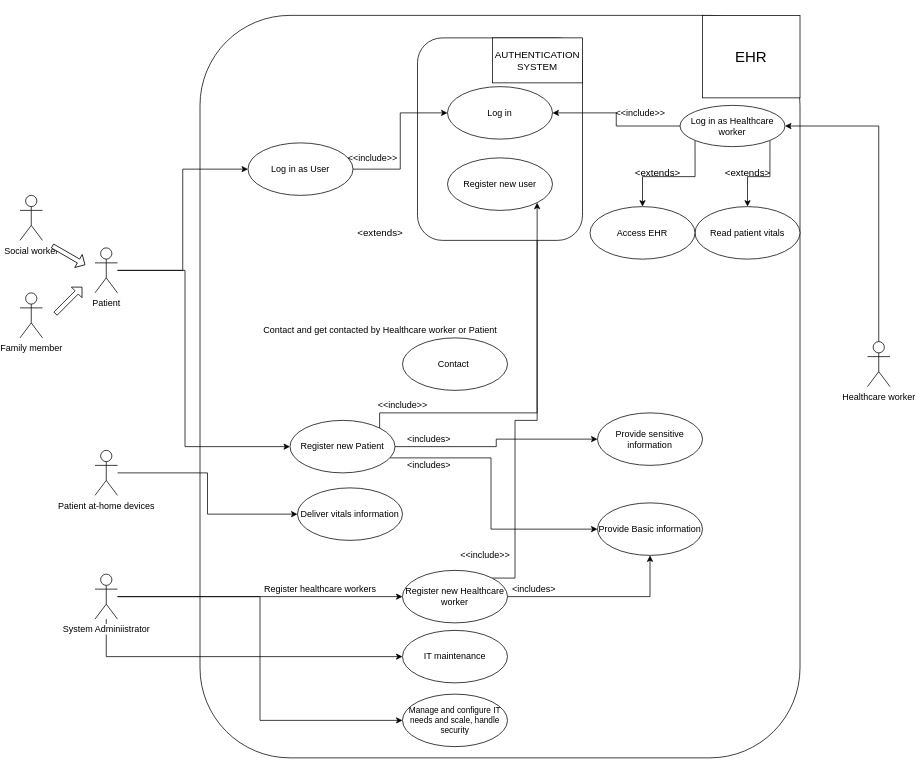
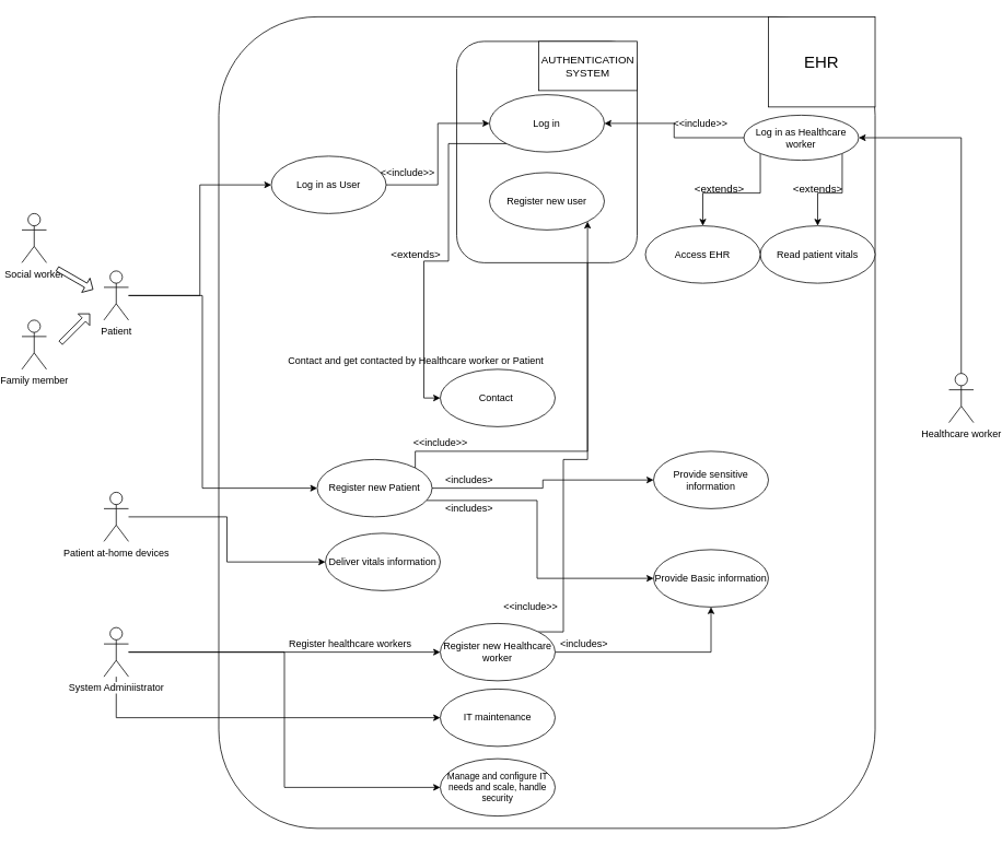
  <mxCell id="0" />
  <mxCell id="1" parent="0" />
  <mxCell id="2" value="" style="rounded=1;whiteSpace=wrap;html=1;" parent="1" vertex="1"><mxGeometry x="260" y="20" width="800" height="990" as="geometry" /></mxCell>
  <mxCell id="3" style="edgeStyle=orthogonalEdgeStyle;rounded=0;orthogonalLoop=1;jettySize=auto;html=1;entryX=0;entryY=0.5;entryDx=0;entryDy=0;" parent="1" source="4" target="13" edge="1"><mxGeometry relative="1" as="geometry"><Array as="points"><mxPoint x="240" y="360" /><mxPoint x="240" y="595" /></Array></mxGeometry></mxCell>
  <mxCell id="4" value="Patient&lt;br&gt;" style="shape=umlActor;verticalLabelPosition=bottom;labelBackgroundColor=#ffffff;verticalAlign=top;html=1;" parent="1" vertex="1"><mxGeometry x="120" y="330" width="30" height="60" as="geometry" /></mxCell>
  <mxCell id="5" value="Healthcare worker" style="shape=umlActor;verticalLabelPosition=bottom;labelBackgroundColor=#ffffff;verticalAlign=top;html=1;" parent="1" vertex="1"><mxGeometry x="1150" y="455" width="30" height="60" as="geometry" /></mxCell>
  <mxCell id="6" style="edgeStyle=orthogonalEdgeStyle;rounded=0;orthogonalLoop=1;jettySize=auto;html=1;entryX=0;entryY=0.5;entryDx=0;entryDy=0;" parent="1" source="9" target="17" edge="1"><mxGeometry relative="1" as="geometry" /></mxCell>
  <mxCell id="7" style="edgeStyle=orthogonalEdgeStyle;rounded=0;orthogonalLoop=1;jettySize=auto;html=1;" parent="1" source="9" target="23" edge="1"><mxGeometry relative="1" as="geometry"><Array as="points"><mxPoint x="135" y="875" /></Array></mxGeometry></mxCell>
  <mxCell id="8" style="edgeStyle=orthogonalEdgeStyle;rounded=0;orthogonalLoop=1;jettySize=auto;html=1;entryX=0;entryY=0.5;entryDx=0;entryDy=0;" parent="1" source="9" target="24" edge="1"><mxGeometry relative="1" as="geometry" /></mxCell>
  <mxCell id="9" value="System Adminiistrator" style="shape=umlActor;verticalLabelPosition=bottom;labelBackgroundColor=#ffffff;verticalAlign=top;html=1;" parent="1" vertex="1"><mxGeometry x="120" y="765" width="30" height="60" as="geometry" /></mxCell>
  <mxCell id="10" value="Contact&amp;nbsp;" style="ellipse;whiteSpace=wrap;html=1;" parent="1" vertex="1"><mxGeometry x="530" y="450" width="140" height="70" as="geometry" /></mxCell>
  <mxCell id="11" style="edgeStyle=orthogonalEdgeStyle;rounded=0;orthogonalLoop=1;jettySize=auto;html=1;entryX=0;entryY=0.5;entryDx=0;entryDy=0;" parent="1" source="13" target="26" edge="1"><mxGeometry relative="1" as="geometry"><Array as="points"><mxPoint x="648" y="610" /><mxPoint x="648" y="705" /></Array></mxGeometry></mxCell>
  <mxCell id="12" style="edgeStyle=orthogonalEdgeStyle;rounded=0;orthogonalLoop=1;jettySize=auto;html=1;entryX=0;entryY=0.5;entryDx=0;entryDy=0;" parent="1" source="13" target="27" edge="1"><mxGeometry relative="1" as="geometry" /></mxCell>
  <mxCell id="13" value="Register new Patient" style="ellipse;whiteSpace=wrap;html=1;" parent="1" vertex="1"><mxGeometry x="380" y="560" width="140" height="70" as="geometry" /></mxCell>
  <mxCell id="14" value="Contact and get contacted by Healthcare worker or Patient" style="text;html=1;align=center;verticalAlign=middle;resizable=0;points=[];autosize=1;" parent="1" vertex="1"><mxGeometry x="335" y="430" width="330" height="20" as="geometry" /></mxCell>
  <mxCell id="15" style="edgeStyle=orthogonalEdgeStyle;rounded=0;orthogonalLoop=1;jettySize=auto;html=1;exitX=1;exitY=0;exitDx=0;exitDy=0;entryX=1;entryY=1;entryDx=0;entryDy=0;" parent="1" source="17" target="51" edge="1"><mxGeometry relative="1" as="geometry"><Array as="points"><mxPoint x="680" y="771" /><mxPoint x="680" y="560" /><mxPoint x="710" y="560" /></Array></mxGeometry></mxCell>
  <mxCell id="16" style="edgeStyle=orthogonalEdgeStyle;rounded=0;orthogonalLoop=1;jettySize=auto;html=1;exitX=1;exitY=0.5;exitDx=0;exitDy=0;entryX=0.5;entryY=1;entryDx=0;entryDy=0;" edge="1" parent="1" source="17" target="26"><mxGeometry relative="1" as="geometry" /></mxCell>
  <mxCell id="17" value="Register new Healthcare worker" style="ellipse;whiteSpace=wrap;html=1;" parent="1" vertex="1"><mxGeometry x="530" y="760" width="140" height="70" as="geometry" /></mxCell>
  <mxCell id="18" value="Register healthcare workers" style="text;html=1;align=center;verticalAlign=middle;resizable=0;points=[];autosize=1;" parent="1" vertex="1"><mxGeometry x="340" y="775" width="160" height="20" as="geometry" /></mxCell>
  <mxCell id="19" value="Read patient vitals" style="ellipse;whiteSpace=wrap;html=1;" parent="1" vertex="1"><mxGeometry x="920" y="275" width="140" height="70" as="geometry" /></mxCell>
  <mxCell id="20" style="edgeStyle=orthogonalEdgeStyle;rounded=0;orthogonalLoop=1;jettySize=auto;html=1;entryX=0;entryY=0.5;entryDx=0;entryDy=0;" parent="1" source="21" target="22" edge="1"><mxGeometry relative="1" as="geometry" /></mxCell>
  <mxCell id="21" value="Patient at-home devices" style="shape=umlActor;verticalLabelPosition=bottom;labelBackgroundColor=#ffffff;verticalAlign=top;html=1;" parent="1" vertex="1"><mxGeometry x="120" y="600" width="30" height="60" as="geometry" /></mxCell>
  <mxCell id="22" value="Deliver vitals information" style="ellipse;whiteSpace=wrap;html=1;" parent="1" vertex="1"><mxGeometry x="390" y="650" width="140" height="70" as="geometry" /></mxCell>
  <mxCell id="23" value="IT maintenance" style="ellipse;whiteSpace=wrap;html=1;" parent="1" vertex="1"><mxGeometry x="530" y="840" width="140" height="70" as="geometry" /></mxCell>
  <mxCell id="24" value="Manage and configure IT needs and scale, handle security" style="ellipse;whiteSpace=wrap;html=1;fontSize=11;" parent="1" vertex="1"><mxGeometry x="530" y="925" width="140" height="70" as="geometry" /></mxCell>
  <mxCell id="25" value="&lt;font style=&quot;font-size: 20px&quot;&gt;EHR&lt;/font&gt;" style="rounded=0;whiteSpace=wrap;html=1;" parent="1" vertex="1"><mxGeometry x="930" y="20" width="130" height="110" as="geometry" /></mxCell>
  <mxCell id="26" value="Provide Basic information" style="ellipse;whiteSpace=wrap;html=1;" parent="1" vertex="1"><mxGeometry x="790" y="670" width="140" height="70" as="geometry" /></mxCell>
  <mxCell id="27" value="Provide sensitive information" style="ellipse;whiteSpace=wrap;html=1;" parent="1" vertex="1"><mxGeometry x="790" y="550" width="140" height="70" as="geometry" /></mxCell>
  <mxCell id="28" value="&amp;lt;includes&amp;gt;" style="text;html=1;align=center;verticalAlign=middle;resizable=0;points=[];autosize=1;rotation=0;" parent="1" vertex="1"><mxGeometry x="530" y="575" width="70" height="20" as="geometry" /></mxCell>
  <mxCell id="29" value="&amp;lt;includes&amp;gt;" style="text;html=1;align=center;verticalAlign=middle;resizable=0;points=[];autosize=1;rotation=0;" parent="1" vertex="1"><mxGeometry x="670" y="775" width="70" height="20" as="geometry" /></mxCell>
  <mxCell id="30" value="" style="rounded=1;whiteSpace=wrap;html=1;" parent="1" vertex="1"><mxGeometry x="550" y="50" width="220" height="270" as="geometry" /></mxCell>
  <mxCell id="31" value="&lt;font style=&quot;font-size: 13px&quot;&gt;AUTHENTICATION&lt;br style=&quot;font-size: 13px&quot;&gt;SYSTEM&lt;br style=&quot;font-size: 13px&quot;&gt;&lt;/font&gt;" style="rounded=0;whiteSpace=wrap;html=1;fontSize=13;" parent="1" vertex="1"><mxGeometry x="650" y="50" width="120" height="60" as="geometry" /></mxCell>
  <mxCell id="32" style="edgeStyle=orthogonalEdgeStyle;rounded=0;orthogonalLoop=1;jettySize=auto;html=1;exitX=0;exitY=1;exitDx=0;exitDy=0;fontSize=13;" parent="1" source="49" target="34" edge="1"><mxGeometry relative="1" as="geometry" /></mxCell>
  <mxCell id="33" value="Log in" style="ellipse;whiteSpace=wrap;html=1;" parent="1" vertex="1"><mxGeometry x="590" y="115" width="140" height="70" as="geometry" /></mxCell>
  <mxCell id="34" value="Access EHR" style="ellipse;whiteSpace=wrap;html=1;" parent="1" vertex="1"><mxGeometry x="780" y="275" width="140" height="70" as="geometry" /></mxCell>
  <mxCell id="35" value="&amp;lt;extends&amp;gt;" style="text;html=1;align=center;verticalAlign=middle;resizable=0;points=[];autosize=1;fontSize=13;" parent="1" vertex="1"><mxGeometry x="950" y="220" width="80" height="20" as="geometry" /></mxCell>
  <mxCell id="36" style="edgeStyle=orthogonalEdgeStyle;rounded=0;orthogonalLoop=1;jettySize=auto;html=1;entryX=1;entryY=0.5;entryDx=0;entryDy=0;fontSize=13;exitX=0.5;exitY=0;exitDx=0;exitDy=0;exitPerimeter=0;" parent="1" source="5" target="49" edge="1"><mxGeometry relative="1" as="geometry" /></mxCell>
  <mxCell id="37" style="edgeStyle=orthogonalEdgeStyle;rounded=0;orthogonalLoop=1;jettySize=auto;html=1;entryX=0;entryY=0.5;entryDx=0;entryDy=0;fontSize=13;" parent="1" source="4" target="45" edge="1"><mxGeometry relative="1" as="geometry" /></mxCell>
  <mxCell id="38" value="Social worker&lt;span style=&quot;color: rgba(0 , 0 , 0 , 0) ; font-family: monospace ; font-size: 0px ; background-color: rgb(248 , 249 , 250)&quot;&gt;%3CmxGraphModel%3E%3Croot%3E%3CmxCell%20id%3D%220%22%2F%3E%3CmxCell%20id%3D%221%22%20parent%3D%220%22%2F%3E%3CmxCell%20id%3D%222%22%20value%3D%22Patient%26lt%3Bbr%26gt%3B%22%20style%3D%22shape%3DumlActor%3BverticalLabelPosition%3Dbottom%3BlabelBackgroundColor%3D%23ffffff%3BverticalAlign%3Dtop%3Bhtml%3D1%3B%22%20vertex%3D%221%22%20parent%3D%221%22%3E%3CmxGeometry%20x%3D%22140%22%20y%3D%22120%22%20width%3D%2230%22%20height%3D%2260%22%20as%3D%22geometry%22%2F%3E%3C%2FmxCell%3E%3C%2Froot%3E%3C%2FmxGraphModel%3E&lt;/span&gt;&lt;span style=&quot;color: rgba(0 , 0 , 0 , 0) ; font-family: monospace ; font-size: 0px ; background-color: rgb(248 , 249 , 250)&quot;&gt;%3CmxGraphModel%3E%3Croot%3E%3CmxCell%20id%3D%220%22%2F%3E%3CmxCell%20id%3D%221%22%20parent%3D%220%22%2F%3E%3CmxCell%20id%3D%222%22%20value%3D%22Patient%26lt%3Bbr%26gt%3B%22%20style%3D%22shape%3DumlActor%3BverticalLabelPosition%3Dbottom%3BlabelBackgroundColor%3D%23ffffff%3BverticalAlign%3Dtop%3Bhtml%3D1%3B%22%20vertex%3D%221%22%20parent%3D%221%22%3E%3CmxGeometry%20x%3D%22140%22%20y%3D%22120%22%20width%3D%2230%22%20height%3D%2260%22%20as%3D%22geometry%22%2F%3E%3C%2FmxCell%3E%3C%2Froot%3E%3C%2FmxGraphModel%3E&lt;/span&gt;" style="shape=umlActor;verticalLabelPosition=bottom;labelBackgroundColor=#ffffff;verticalAlign=top;html=1;" parent="1" vertex="1"><mxGeometry x="20" y="260" width="30" height="60" as="geometry" /></mxCell>
  <mxCell id="39" value="Family member" style="shape=umlActor;verticalLabelPosition=bottom;labelBackgroundColor=#ffffff;verticalAlign=top;html=1;" parent="1" vertex="1"><mxGeometry x="20" y="390" width="30" height="60" as="geometry" /></mxCell>
  <mxCell id="40" value="" style="shape=singleArrow;whiteSpace=wrap;html=1;fontSize=13;rotation=-45;" parent="1" vertex="1"><mxGeometry x="60" y="390" width="50" height="20" as="geometry" /></mxCell>
  <mxCell id="41" value="" style="shape=singleArrow;whiteSpace=wrap;html=1;fontSize=13;rotation=30;" parent="1" vertex="1"><mxGeometry x="60" y="330" width="50" height="20" as="geometry" /></mxCell>
  <mxCell id="42" value="&amp;lt;extends&amp;gt;" style="text;html=1;align=center;verticalAlign=middle;resizable=0;points=[];autosize=1;fontSize=13;" parent="1" vertex="1"><mxGeometry x="460" y="300" width="80" height="20" as="geometry" /></mxCell>
+ <mxCell id="43" style="edgeStyle=orthogonalEdgeStyle;rounded=0;orthogonalLoop=1;jettySize=auto;html=1;entryX=0;entryY=0.5;entryDx=0;entryDy=0;exitX=0;exitY=1;exitDx=0;exitDy=0;" parent="1" source="33" target="10" edge="1"><mxGeometry relative="1" as="geometry"><Array as="points"><mxPoint x="540" y="174" /><mxPoint x="540" y="318" /><mxPoint x="510" y="318" /><mxPoint x="510" y="485" /></Array></mxGeometry></mxCell>
  <mxCell id="44" style="edgeStyle=orthogonalEdgeStyle;rounded=0;orthogonalLoop=1;jettySize=auto;html=1;entryX=0;entryY=0.5;entryDx=0;entryDy=0;" parent="1" source="45" target="33" edge="1"><mxGeometry relative="1" as="geometry" /></mxCell>
  <mxCell id="45" value="Log in as User" style="ellipse;whiteSpace=wrap;html=1;" parent="1" vertex="1"><mxGeometry x="324" y="190" width="140" height="70" as="geometry" /></mxCell>
  <mxCell id="46" value="&amp;lt;&amp;lt;include&amp;gt;&amp;gt;" style="text;html=1;align=center;verticalAlign=middle;resizable=0;points=[];autosize=1;" parent="1" vertex="1"><mxGeometry x="450" y="200" width="80" height="20" as="geometry" /></mxCell>
  <mxCell id="47" style="edgeStyle=orthogonalEdgeStyle;rounded=0;orthogonalLoop=1;jettySize=auto;html=1;entryX=1;entryY=0.5;entryDx=0;entryDy=0;" parent="1" source="49" target="33" edge="1"><mxGeometry relative="1" as="geometry" /></mxCell>
  <mxCell id="48" style="edgeStyle=orthogonalEdgeStyle;rounded=0;orthogonalLoop=1;jettySize=auto;html=1;exitX=1;exitY=1;exitDx=0;exitDy=0;entryX=0.5;entryY=0;entryDx=0;entryDy=0;" parent="1" source="49" target="19" edge="1"><mxGeometry relative="1" as="geometry" /></mxCell>
  <mxCell id="49" value="Log in as Healthcare worker" style="ellipse;whiteSpace=wrap;html=1;" parent="1" vertex="1"><mxGeometry x="900" y="140" width="140" height="55" as="geometry" /></mxCell>
  <mxCell id="50" value="&amp;lt;&amp;lt;include&amp;gt;&amp;gt;" style="text;html=1;align=center;verticalAlign=middle;resizable=0;points=[];autosize=1;" parent="1" vertex="1"><mxGeometry x="807" y="140" width="80" height="20" as="geometry" /></mxCell>
  <mxCell id="51" value="Register new user" style="ellipse;whiteSpace=wrap;html=1;" parent="1" vertex="1"><mxGeometry x="590" width="140" height="70" as="geometry" y="210" /></mxCell>
  <mxCell id="52" style="edgeStyle=orthogonalEdgeStyle;rounded=0;orthogonalLoop=1;jettySize=auto;html=1;exitX=1;exitY=0;exitDx=0;exitDy=0;entryX=1;entryY=1;entryDx=0;entryDy=0;" parent="1" source="13" target="51" edge="1"><mxGeometry relative="1" as="geometry"><Array as="points"><mxPoint x="500" y="550" /><mxPoint x="710" y="550" /></Array></mxGeometry></mxCell>
  <mxCell id="53" value="&amp;lt;&amp;lt;include&amp;gt;&amp;gt;" style="text;html=1;align=center;verticalAlign=middle;resizable=0;points=[];autosize=1;" parent="1" vertex="1"><mxGeometry x="490" y="530" width="80" height="20" as="geometry" /></mxCell>
  <mxCell id="54" value="&amp;lt;&amp;lt;include&amp;gt;&amp;gt;" style="text;html=1;align=center;verticalAlign=middle;resizable=0;points=[];autosize=1;" parent="1" vertex="1"><mxGeometry x="600" y="730" width="80" height="20" as="geometry" /></mxCell>
  <mxCell id="55" value="&amp;lt;extends&amp;gt;" style="text;html=1;align=center;verticalAlign=middle;resizable=0;points=[];autosize=1;fontSize=13;" parent="1" vertex="1"><mxGeometry x="830" y="220" width="80" height="20" as="geometry" /></mxCell>
  <mxCell id="56" value="&amp;lt;includes&amp;gt;" style="text;html=1;align=center;verticalAlign=middle;resizable=0;points=[];autosize=1;rotation=0;" parent="1" vertex="1"><mxGeometry x="530" y="610" width="70" height="20" as="geometry" /></mxCell>
